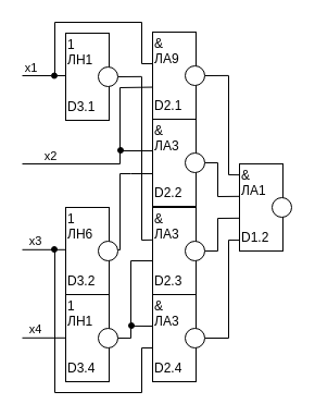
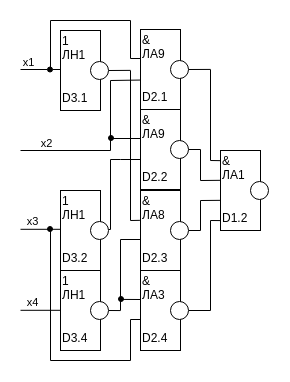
  <mxCell id="0" />
  <mxCell id="1" parent="0" />
  <mxCell id="2" value="" style="rounded=0;whiteSpace=wrap;html=1;" vertex="1" parent="1"><mxGeometry x="60" y="30" width="40" height="80" as="geometry" /></mxCell>
  <mxCell id="3" style="edgeStyle=none;rounded=0;orthogonalLoop=1;jettySize=auto;html=1;exitX=1;exitY=0.5;exitDx=0;exitDy=0;endArrow=none;endFill=0;" edge="1" parent="1" source="4"><mxGeometry relative="1" as="geometry"><mxPoint x="130" y="69.857" as="targetPoint" /></mxGeometry></mxCell>
  <mxCell id="4" value="" style="ellipse;whiteSpace=wrap;html=1;aspect=fixed;" vertex="1" parent="1"><mxGeometry x="90" y="61" width="18" height="18" as="geometry" /></mxCell>
  <mxCell id="5" style="rounded=0;orthogonalLoop=1;jettySize=auto;html=1;exitX=0;exitY=0.5;exitDx=0;exitDy=0;endArrow=none;endFill=0;" edge="1" parent="1" source="48"><mxGeometry relative="1" as="geometry"><mxPoint x="20" y="69" as="targetPoint" /></mxGeometry></mxCell>
  <mxCell id="6" value="x1" style="edgeLabel;html=1;align=center;verticalAlign=middle;resizable=0;points=[];" vertex="1" connectable="0" parent="5"><mxGeometry x="0.45" relative="1" as="geometry"><mxPoint y="-8" as="offset" /></mxGeometry></mxCell>
  <mxCell id="7" value="1&lt;br&gt;ЛН1&lt;br&gt;&lt;br&gt;&lt;br&gt;D3.1" style="text;html=1;strokeColor=none;fillColor=none;align=left;verticalAlign=middle;whiteSpace=wrap;rounded=0;" vertex="1" parent="1"><mxGeometry x="60" y="59" width="40" height="20" as="geometry" /></mxCell>
  <mxCell id="8" value="" style="rounded=0;whiteSpace=wrap;html=1;" vertex="1" parent="1"><mxGeometry x="60" y="190" width="40" height="80" as="geometry" /></mxCell>
  <mxCell id="9" style="edgeStyle=orthogonalEdgeStyle;rounded=0;orthogonalLoop=1;jettySize=auto;html=1;exitX=1;exitY=0.5;exitDx=0;exitDy=0;endArrow=none;endFill=0;" edge="1" parent="1"><mxGeometry relative="1" as="geometry"><mxPoint x="120" y="159" as="targetPoint" /><mxPoint x="108" y="229" as="sourcePoint" /><Array as="points"><mxPoint x="110" y="229" /><mxPoint x="110" y="159" /></Array></mxGeometry></mxCell>
  <mxCell id="10" value="" style="ellipse;whiteSpace=wrap;html=1;aspect=fixed;" vertex="1" parent="1"><mxGeometry x="90" y="221" width="18" height="18" as="geometry" /></mxCell>
- <mxCell id="11" value="1&lt;br&gt;ЛН6&lt;br&gt;&lt;br&gt;&lt;br&gt;D3.2" style="text;html=1;strokeColor=none;fillColor=none;align=left;verticalAlign=middle;whiteSpace=wrap;rounded=0;" vertex="1" parent="1"><mxGeometry x="60" y="219" width="40" height="20" as="geometry" /></mxCell>
+ <mxCell id="11" value="1&lt;br&gt;ЛН1&lt;br&gt;&lt;br&gt;&lt;br&gt;D3.2" style="text;html=1;strokeColor=none;fillColor=none;align=left;verticalAlign=middle;whiteSpace=wrap;rounded=0;" vertex="1" parent="1"><mxGeometry x="60" y="219" width="40" height="20" as="geometry" /></mxCell>
  <mxCell id="12" value="" style="rounded=0;whiteSpace=wrap;html=1;" vertex="1" parent="1"><mxGeometry x="60" y="270" width="40" height="80" as="geometry" /></mxCell>
  <mxCell id="13" style="edgeStyle=none;rounded=0;orthogonalLoop=1;jettySize=auto;html=1;exitX=1;exitY=0.5;exitDx=0;exitDy=0;endArrow=none;endFill=0;" edge="1" parent="1" source="14"><mxGeometry relative="1" as="geometry"><mxPoint x="120" y="310.07" as="targetPoint" /></mxGeometry></mxCell>
  <mxCell id="14" value="" style="ellipse;whiteSpace=wrap;html=1;aspect=fixed;" vertex="1" parent="1"><mxGeometry x="90" y="301" width="18" height="18" as="geometry" /></mxCell>
  <mxCell id="15" value="1&lt;br&gt;ЛН1&lt;br&gt;&lt;br&gt;&lt;br&gt;D3.4" style="text;html=1;strokeColor=none;fillColor=none;align=left;verticalAlign=middle;whiteSpace=wrap;rounded=0;" vertex="1" parent="1"><mxGeometry x="60" y="299" width="40" height="20" as="geometry" /></mxCell>
  <mxCell id="16" value="" style="rounded=0;whiteSpace=wrap;html=1;" vertex="1" parent="1"><mxGeometry x="140" y="29" width="40" height="80" as="geometry" /></mxCell>
  <mxCell id="17" style="edgeStyle=none;rounded=0;orthogonalLoop=1;jettySize=auto;html=1;exitX=1;exitY=0.5;exitDx=0;exitDy=0;endArrow=none;endFill=0;" edge="1" parent="1" source="18"><mxGeometry relative="1" as="geometry"><mxPoint x="210" y="68.905" as="targetPoint" /></mxGeometry></mxCell>
  <mxCell id="18" value="" style="ellipse;whiteSpace=wrap;html=1;aspect=fixed;" vertex="1" parent="1"><mxGeometry x="170" y="60" width="18" height="18" as="geometry" /></mxCell>
  <mxCell id="19" style="edgeStyle=orthogonalEdgeStyle;rounded=0;orthogonalLoop=1;jettySize=auto;html=1;exitX=0;exitY=0;exitDx=0;exitDy=0;endArrow=none;endFill=0;" edge="1" parent="1" source="20"><mxGeometry relative="1" as="geometry"><mxPoint x="130" y="20" as="targetPoint" /></mxGeometry></mxCell>
  <mxCell id="20" value="&amp;amp;&lt;br&gt;ЛA9&lt;br&gt;&lt;br&gt;&lt;br&gt;D2.1" style="text;html=1;strokeColor=none;fillColor=none;align=left;verticalAlign=middle;whiteSpace=wrap;rounded=0;" vertex="1" parent="1"><mxGeometry x="140" y="58" width="40" height="20" as="geometry" /></mxCell>
  <mxCell id="21" value="" style="rounded=0;whiteSpace=wrap;html=1;" vertex="1" parent="1"><mxGeometry x="140" y="109" width="40" height="80" as="geometry" /></mxCell>
  <mxCell id="22" style="edgeStyle=none;rounded=0;orthogonalLoop=1;jettySize=auto;html=1;exitX=1;exitY=0.5;exitDx=0;exitDy=0;endArrow=none;endFill=0;" edge="1" parent="1" source="23"><mxGeometry relative="1" as="geometry"><mxPoint x="200" y="149" as="targetPoint" /></mxGeometry></mxCell>
  <mxCell id="23" value="" style="ellipse;whiteSpace=wrap;html=1;aspect=fixed;" vertex="1" parent="1"><mxGeometry x="170" y="140" width="18" height="18" as="geometry" /></mxCell>
  <mxCell id="24" style="rounded=0;orthogonalLoop=1;jettySize=auto;html=1;exitX=0;exitY=1;exitDx=0;exitDy=0;endArrow=none;endFill=0;" edge="1" parent="1"><mxGeometry relative="1" as="geometry"><mxPoint x="120" y="159" as="targetPoint" /><mxPoint x="140" y="159" as="sourcePoint" /></mxGeometry></mxCell>
  <mxCell id="25" style="edgeStyle=none;rounded=0;orthogonalLoop=1;jettySize=auto;html=1;exitX=0;exitY=0;exitDx=0;exitDy=0;endArrow=none;endFill=0;" edge="1" parent="1" source="26"><mxGeometry relative="1" as="geometry"><mxPoint x="110" y="138" as="targetPoint" /></mxGeometry></mxCell>
- <mxCell id="26" value="&amp;amp;&lt;br&gt;ЛА3&lt;br&gt;&lt;br&gt;&lt;br&gt;D2.2" style="text;html=1;strokeColor=none;fillColor=none;align=left;verticalAlign=middle;whiteSpace=wrap;rounded=0;" vertex="1" parent="1"><mxGeometry x="140" y="138" width="40" height="20" as="geometry" /></mxCell>
+ <mxCell id="26" value="&amp;amp;&lt;br&gt;ЛА9&lt;br&gt;&lt;br&gt;&lt;br&gt;D2.2" style="text;html=1;strokeColor=none;fillColor=none;align=left;verticalAlign=middle;whiteSpace=wrap;rounded=0;" vertex="1" parent="1"><mxGeometry x="140" y="138" width="40" height="20" as="geometry" /></mxCell>
  <mxCell id="27" value="" style="rounded=0;whiteSpace=wrap;html=1;" vertex="1" parent="1"><mxGeometry x="140" y="190" width="40" height="80" as="geometry" /></mxCell>
  <mxCell id="28" style="edgeStyle=none;rounded=0;orthogonalLoop=1;jettySize=auto;html=1;exitX=1;exitY=0.5;exitDx=0;exitDy=0;endArrow=none;endFill=0;" edge="1" parent="1" source="29"><mxGeometry relative="1" as="geometry"><mxPoint x="200" y="230" as="targetPoint" /></mxGeometry></mxCell>
  <mxCell id="29" value="" style="ellipse;whiteSpace=wrap;html=1;aspect=fixed;" vertex="1" parent="1"><mxGeometry x="170" y="221" width="18" height="18" as="geometry" /></mxCell>
- <mxCell id="30" value="&amp;amp;&lt;br&gt;ЛА3&lt;br&gt;&lt;br&gt;&lt;br&gt;D2.3" style="text;html=1;strokeColor=none;fillColor=none;align=left;verticalAlign=middle;whiteSpace=wrap;rounded=0;" vertex="1" parent="1"><mxGeometry x="140" y="219" width="40" height="20" as="geometry" /></mxCell>
+ <mxCell id="30" value="&amp;amp;&lt;br&gt;ЛА8&lt;br&gt;&lt;br&gt;&lt;br&gt;D2.3" style="text;html=1;strokeColor=none;fillColor=none;align=left;verticalAlign=middle;whiteSpace=wrap;rounded=0;" vertex="1" parent="1"><mxGeometry x="140" y="219" width="40" height="20" as="geometry" /></mxCell>
  <mxCell id="31" value="" style="rounded=0;whiteSpace=wrap;html=1;" vertex="1" parent="1"><mxGeometry x="140" y="270" width="40" height="80" as="geometry" /></mxCell>
  <mxCell id="32" style="edgeStyle=none;rounded=0;orthogonalLoop=1;jettySize=auto;html=1;exitX=1;exitY=0.5;exitDx=0;exitDy=0;endArrow=none;endFill=0;" edge="1" parent="1" source="33"><mxGeometry relative="1" as="geometry"><mxPoint x="210" y="310" as="targetPoint" /></mxGeometry></mxCell>
  <mxCell id="33" value="" style="ellipse;whiteSpace=wrap;html=1;aspect=fixed;" vertex="1" parent="1"><mxGeometry x="170" y="301" width="18" height="18" as="geometry" /></mxCell>
  <mxCell id="34" style="edgeStyle=none;rounded=0;orthogonalLoop=1;jettySize=auto;html=1;exitX=0;exitY=1;exitDx=0;exitDy=0;endArrow=none;endFill=0;" edge="1" parent="1" source="36"><mxGeometry relative="1" as="geometry"><mxPoint x="130" y="319" as="targetPoint" /></mxGeometry></mxCell>
  <mxCell id="35" style="edgeStyle=none;rounded=0;orthogonalLoop=1;jettySize=auto;html=1;exitX=0;exitY=0;exitDx=0;exitDy=0;endArrow=none;endFill=0;" edge="1" parent="1" source="36"><mxGeometry relative="1" as="geometry"><mxPoint x="120" y="298.907" as="targetPoint" /></mxGeometry></mxCell>
  <mxCell id="36" value="&amp;amp;&lt;br&gt;ЛА3&lt;br&gt;&lt;br&gt;&lt;br&gt;D2.4" style="text;html=1;strokeColor=none;fillColor=none;align=left;verticalAlign=middle;whiteSpace=wrap;rounded=0;" vertex="1" parent="1"><mxGeometry x="140" y="299" width="40" height="20" as="geometry" /></mxCell>
  <mxCell id="37" value="" style="rounded=0;whiteSpace=wrap;html=1;" vertex="1" parent="1"><mxGeometry x="220" y="150" width="40" height="80" as="geometry" /></mxCell>
  <mxCell id="38" value="" style="ellipse;whiteSpace=wrap;html=1;aspect=fixed;" vertex="1" parent="1"><mxGeometry x="250" y="181" width="18" height="18" as="geometry" /></mxCell>
  <mxCell id="39" value="&amp;amp;&lt;br&gt;ЛА1&lt;br&gt;&lt;br&gt;&lt;br&gt;D1.2" style="text;html=1;strokeColor=none;fillColor=none;align=left;verticalAlign=middle;whiteSpace=wrap;rounded=0;" vertex="1" parent="1"><mxGeometry x="220" y="179" width="40" height="20" as="geometry" /></mxCell>
  <mxCell id="40" style="rounded=0;orthogonalLoop=1;jettySize=auto;html=1;exitX=0;exitY=0.5;exitDx=0;exitDy=0;endArrow=none;endFill=0;" edge="1" parent="1"><mxGeometry relative="1" as="geometry"><mxPoint x="20" y="228.8" as="targetPoint" /><mxPoint x="60" y="228.8" as="sourcePoint" /></mxGeometry></mxCell>
  <mxCell id="41" value="x3" style="edgeLabel;html=1;align=center;verticalAlign=middle;resizable=0;points=[];" vertex="1" connectable="0" parent="40"><mxGeometry x="0.45" relative="1" as="geometry"><mxPoint y="-8" as="offset" /></mxGeometry></mxCell>
  <mxCell id="42" style="rounded=0;orthogonalLoop=1;jettySize=auto;html=1;exitX=0;exitY=0.5;exitDx=0;exitDy=0;endArrow=none;endFill=0;" edge="1" parent="1"><mxGeometry relative="1" as="geometry"><mxPoint x="20" y="309.8" as="targetPoint" /><mxPoint x="60" y="309.8" as="sourcePoint" /></mxGeometry></mxCell>
  <mxCell id="43" value="x4" style="edgeLabel;html=1;align=center;verticalAlign=middle;resizable=0;points=[];" vertex="1" connectable="0" parent="42"><mxGeometry x="0.45" relative="1" as="geometry"><mxPoint y="-8" as="offset" /></mxGeometry></mxCell>
  <mxCell id="44" style="rounded=0;orthogonalLoop=1;jettySize=auto;html=1;endArrow=none;endFill=0;edgeStyle=orthogonalEdgeStyle;" edge="1" parent="1"><mxGeometry relative="1" as="geometry"><mxPoint x="20" y="150" as="targetPoint" /><mxPoint x="110" y="150" as="sourcePoint" /></mxGeometry></mxCell>
  <mxCell id="45" value="x2" style="edgeLabel;html=1;align=center;verticalAlign=middle;resizable=0;points=[];" vertex="1" connectable="0" parent="44"><mxGeometry x="0.45" relative="1" as="geometry"><mxPoint y="-8" as="offset" /></mxGeometry></mxCell>
  <mxCell id="46" value="" style="endArrow=none;html=1;" edge="1" parent="1"><mxGeometry width="50" height="50" relative="1" as="geometry"><mxPoint x="50" y="70" as="sourcePoint" /><mxPoint x="50" y="20" as="targetPoint" /></mxGeometry></mxCell>
  <mxCell id="47" value="" style="endArrow=none;html=1;" edge="1" parent="1"><mxGeometry width="50" height="50" relative="1" as="geometry"><mxPoint x="50" y="20" as="sourcePoint" /><mxPoint x="130" y="20" as="targetPoint" /></mxGeometry></mxCell>
  <mxCell id="48" value="" style="ellipse;whiteSpace=wrap;html=1;align=left;fillColor=#000000;" vertex="1" parent="1"><mxGeometry x="47" y="66.5" width="5" height="5" as="geometry" /></mxCell>
  <mxCell id="49" style="rounded=0;orthogonalLoop=1;jettySize=auto;html=1;exitX=0;exitY=0.5;exitDx=0;exitDy=0;endArrow=none;endFill=0;" edge="1" parent="1" source="7" target="48"><mxGeometry relative="1" as="geometry"><mxPoint x="20" y="69" as="targetPoint" /><mxPoint x="60" y="69" as="sourcePoint" /></mxGeometry></mxCell>
  <mxCell id="50" value="" style="endArrow=none;html=1;entryX=-0.004;entryY=0.632;entryDx=0;entryDy=0;entryPerimeter=0;" edge="1" parent="1" target="16"><mxGeometry width="50" height="50" relative="1" as="geometry"><mxPoint x="110" y="80" as="sourcePoint" /><mxPoint x="190" y="100" as="targetPoint" /></mxGeometry></mxCell>
  <mxCell id="51" value="" style="endArrow=none;html=1;" edge="1" parent="1"><mxGeometry width="50" height="50" relative="1" as="geometry"><mxPoint x="110" y="150" as="sourcePoint" /><mxPoint x="110" y="80" as="targetPoint" /></mxGeometry></mxCell>
  <mxCell id="52" value="" style="ellipse;whiteSpace=wrap;html=1;align=left;fillColor=#000000;" vertex="1" parent="1"><mxGeometry x="108" y="135" width="5" height="5" as="geometry" /></mxCell>
  <mxCell id="53" value="" style="endArrow=none;html=1;" edge="1" parent="1"><mxGeometry width="50" height="50" relative="1" as="geometry"><mxPoint x="130" y="220" as="sourcePoint" /><mxPoint x="130" y="70" as="targetPoint" /></mxGeometry></mxCell>
  <mxCell id="54" value="" style="endArrow=none;html=1;entryX=-0.014;entryY=0.373;entryDx=0;entryDy=0;entryPerimeter=0;" edge="1" parent="1" target="27"><mxGeometry width="50" height="50" relative="1" as="geometry"><mxPoint x="130" y="220" as="sourcePoint" /><mxPoint x="141" y="214.5" as="targetPoint" /></mxGeometry></mxCell>
  <mxCell id="55" value="" style="endArrow=none;html=1;entryX=0;entryY=1;entryDx=0;entryDy=0;" edge="1" parent="1" target="30"><mxGeometry width="50" height="50" relative="1" as="geometry"><mxPoint x="120" y="239" as="sourcePoint" /><mxPoint x="158" y="240" as="targetPoint" /></mxGeometry></mxCell>
  <mxCell id="56" value="" style="endArrow=none;html=1;" edge="1" parent="1"><mxGeometry width="50" height="50" relative="1" as="geometry"><mxPoint x="50" y="360" as="sourcePoint" /><mxPoint x="130" y="360" as="targetPoint" /></mxGeometry></mxCell>
  <mxCell id="57" value="" style="endArrow=none;html=1;" edge="1" parent="1"><mxGeometry width="50" height="50" relative="1" as="geometry"><mxPoint x="50" y="360" as="sourcePoint" /><mxPoint x="50" y="230" as="targetPoint" /></mxGeometry></mxCell>
  <mxCell id="58" value="" style="endArrow=none;html=1;" edge="1" parent="1"><mxGeometry width="50" height="50" relative="1" as="geometry"><mxPoint x="130" y="360" as="sourcePoint" /><mxPoint x="130" y="319" as="targetPoint" /></mxGeometry></mxCell>
  <mxCell id="59" value="" style="endArrow=none;html=1;" edge="1" parent="1"><mxGeometry width="50" height="50" relative="1" as="geometry"><mxPoint x="120" y="310" as="sourcePoint" /><mxPoint x="120" y="299" as="targetPoint" /></mxGeometry></mxCell>
  <mxCell id="60" value="" style="endArrow=none;html=1;" edge="1" parent="1"><mxGeometry width="50" height="50" relative="1" as="geometry"><mxPoint x="120" y="299" as="sourcePoint" /><mxPoint x="120" y="239" as="targetPoint" /></mxGeometry></mxCell>
  <mxCell id="61" value="" style="ellipse;whiteSpace=wrap;html=1;align=left;fillColor=#000000;" vertex="1" parent="1"><mxGeometry x="118" y="296" width="5" height="5" as="geometry" /></mxCell>
  <mxCell id="62" value="" style="ellipse;whiteSpace=wrap;html=1;align=left;fillColor=#000000;" vertex="1" parent="1"><mxGeometry x="47" y="226" width="5" height="5" as="geometry" /></mxCell>
  <mxCell id="63" value="" style="endArrow=none;html=1;" edge="1" parent="1"><mxGeometry width="50" height="50" relative="1" as="geometry"><mxPoint x="210" y="160" as="sourcePoint" /><mxPoint x="210" y="69" as="targetPoint" /></mxGeometry></mxCell>
  <mxCell id="64" value="" style="endArrow=none;html=1;entryX=0.011;entryY=0.127;entryDx=0;entryDy=0;entryPerimeter=0;" edge="1" parent="1" target="37"><mxGeometry width="50" height="50" relative="1" as="geometry"><mxPoint x="210" y="160" as="sourcePoint" /><mxPoint x="210" y="110" as="targetPoint" /></mxGeometry></mxCell>
  <mxCell id="65" value="" style="endArrow=none;html=1;" edge="1" parent="1"><mxGeometry width="50" height="50" relative="1" as="geometry"><mxPoint x="200" y="180" as="sourcePoint" /><mxPoint x="200" y="149" as="targetPoint" /></mxGeometry></mxCell>
  <mxCell id="66" value="" style="endArrow=none;html=1;exitX=0;exitY=0.041;exitDx=0;exitDy=0;exitPerimeter=0;" edge="1" parent="1" source="39"><mxGeometry width="50" height="50" relative="1" as="geometry"><mxPoint x="150" y="240" as="sourcePoint" /><mxPoint x="200" y="180" as="targetPoint" /></mxGeometry></mxCell>
  <mxCell id="67" value="" style="endArrow=none;html=1;" edge="1" parent="1"><mxGeometry width="50" height="50" relative="1" as="geometry"><mxPoint x="200" y="230" as="sourcePoint" /><mxPoint x="200" y="200" as="targetPoint" /></mxGeometry></mxCell>
  <mxCell id="68" value="" style="endArrow=none;html=1;entryX=0.001;entryY=0.623;entryDx=0;entryDy=0;entryPerimeter=0;" edge="1" parent="1" target="37"><mxGeometry width="50" height="50" relative="1" as="geometry"><mxPoint x="200" y="200" as="sourcePoint" /><mxPoint x="230" y="210" as="targetPoint" /></mxGeometry></mxCell>
  <mxCell id="69" value="" style="endArrow=none;html=1;" edge="1" parent="1"><mxGeometry width="50" height="50" relative="1" as="geometry"><mxPoint x="210" y="310" as="sourcePoint" /><mxPoint x="210" y="220" as="targetPoint" /></mxGeometry></mxCell>
  <mxCell id="70" value="" style="endArrow=none;html=1;entryX=-0.003;entryY=0.876;entryDx=0;entryDy=0;entryPerimeter=0;" edge="1" parent="1" target="37"><mxGeometry width="50" height="50" relative="1" as="geometry"><mxPoint x="210" y="220" as="sourcePoint" /><mxPoint x="220" y="200" as="targetPoint" /></mxGeometry></mxCell>
